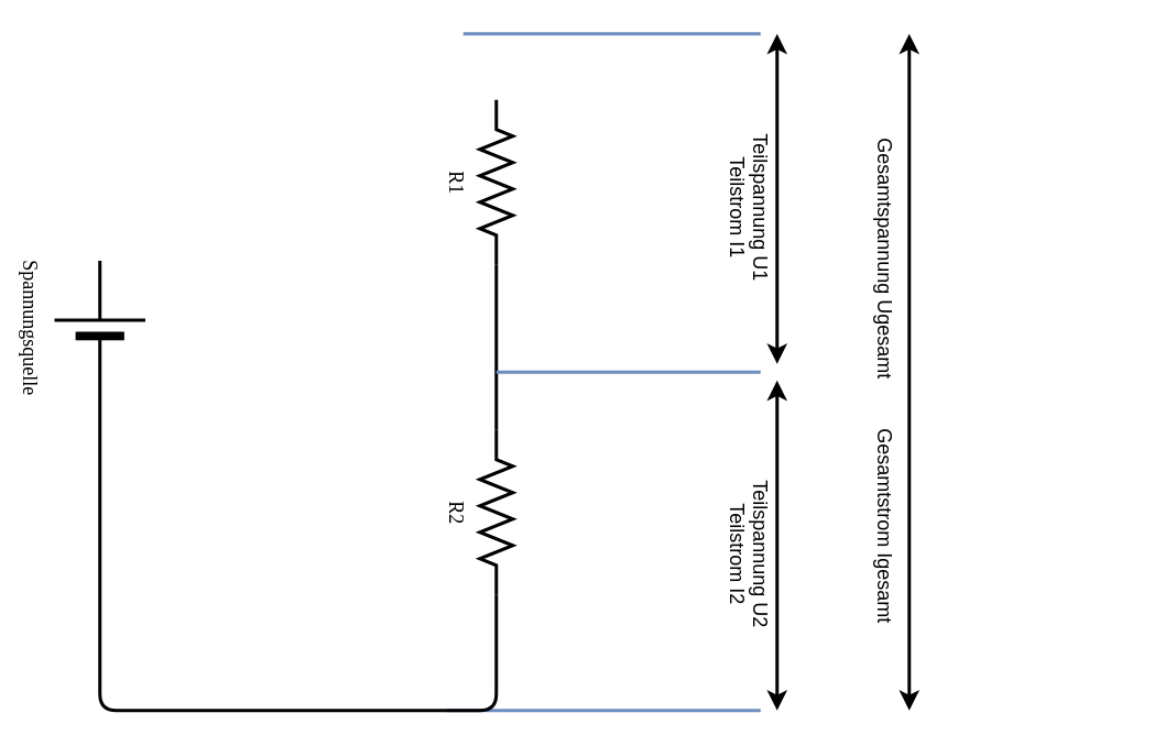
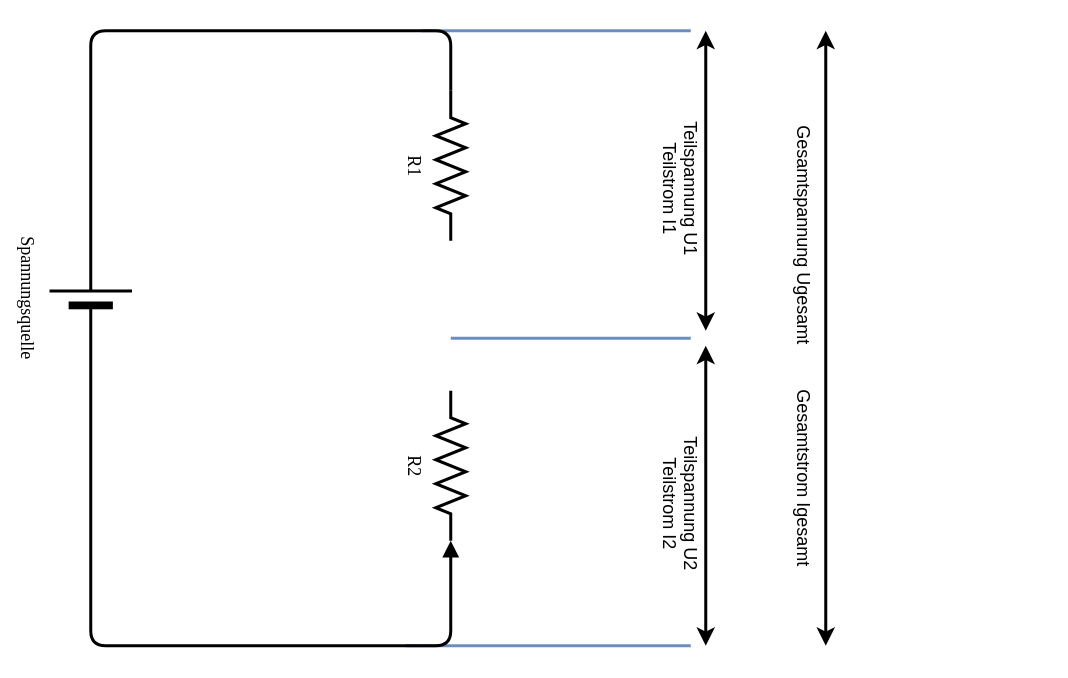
  <mxCell id="0" />
  <mxCell id="1" parent="0" />
  <mxCell id="2" value="" style="endArrow=none;html=1;strokeColor=#6c8ebf;strokeWidth=2;fillColor=#dae8fc;" edge="1" parent="1"><mxGeometry width="100" relative="1" as="geometry"><mxPoint x="270" y="430" as="sourcePoint" /><mxPoint x="460" y="430" as="targetPoint" /></mxGeometry></mxCell>
  <mxCell id="3" value="" style="endArrow=none;html=1;strokeColor=#6c8ebf;strokeWidth=2;fillColor=#dae8fc;" edge="1" parent="1"><mxGeometry width="100" relative="1" as="geometry"><mxPoint x="280" y="20" as="sourcePoint" /><mxPoint x="460" y="20" as="targetPoint" /></mxGeometry></mxCell>
  <mxCell id="4" value="R1" style="verticalLabelPosition=bottom;shadow=0;dashed=0;align=center;fillColor=#ffffff;html=1;verticalAlign=top;strokeWidth=2;shape=mxgraph.electrical.resistors.resistor_2;rounded=1;comic=0;labelBackgroundColor=none;fontFamily=Verdana;fontSize=12;fontColor=#000000;rotation=90;" parent="1" vertex="1"><mxGeometry x="250" y="100" width="100" height="20" as="geometry" /></mxCell>
  <mxCell id="5" value="R2" style="verticalLabelPosition=bottom;shadow=0;dashed=0;align=center;fillColor=#ffffff;html=1;verticalAlign=top;strokeWidth=2;shape=mxgraph.electrical.resistors.resistor_2;rounded=1;comic=0;labelBackgroundColor=none;fontFamily=Verdana;fontSize=12;fontColor=#000000;rotation=90;" parent="1" vertex="1"><mxGeometry x="250" y="300" width="100" height="20" as="geometry" /></mxCell>
  <mxCell id="6" value="Spannungsquelle" style="verticalLabelPosition=bottom;shadow=0;dashed=0;align=center;fillColor=#000000;strokeColor=#000000;html=1;verticalAlign=top;strokeWidth=2;shape=mxgraph.electrical.miscellaneous.monocell_battery;rounded=1;comic=0;labelBackgroundColor=none;fontFamily=Verdana;fontSize=12;fontColor=#000000;flipH=1;rotation=90;" parent="1" vertex="1"><mxGeometry x="20" y="170" width="80" height="55" as="geometry" /></mxCell>
- <mxCell id="8" value="" style="endArrow=none;html=1;strokeColor=#000000;strokeWidth=2;exitX=0;exitY=0.5;exitDx=0;exitDy=0;exitPerimeter=0;entryX=1;entryY=0.5;entryDx=0;entryDy=0;entryPerimeter=0;jumpStyle=gap;" edge="1" parent="1" source="6" target="5"><mxGeometry width="100" relative="1" as="geometry"><mxPoint x="30" y="380" as="sourcePoint" /><mxPoint x="130" y="380" as="targetPoint" /><Array as="points"><mxPoint x="60" y="430" /><mxPoint x="300" y="430" /></Array></mxGeometry></mxCell>
- <mxCell id="9" value="" style="endArrow=none;html=1;strokeColor=#000000;strokeWidth=2;exitX=1;exitY=0.5;exitDx=0;exitDy=0;exitPerimeter=0;entryX=0;entryY=0.5;entryDx=0;entryDy=0;entryPerimeter=0;jumpStyle=gap;" edge="1" parent="1" source="4" target="5"><mxGeometry width="100" relative="1" as="geometry"><mxPoint x="10" y="450" as="sourcePoint" /><mxPoint x="110" y="450" as="targetPoint" /></mxGeometry></mxCell>
+ <mxCell id="7" value="" style="endArrow=none;html=1;strokeColor=#000000;strokeWidth=2;jumpStyle=gap;exitX=1;exitY=0.5;exitDx=0;exitDy=0;exitPerimeter=0;entryX=0;entryY=0.5;entryDx=0;entryDy=0;entryPerimeter=0;" edge="1" parent="1" source="6" target="4"><mxGeometry width="100" relative="1" as="geometry"><mxPoint x="370" y="-70" as="sourcePoint" /><mxPoint x="470" y="-70" as="targetPoint" /><Array as="points"><mxPoint x="60" y="20" /><mxPoint x="300" y="20" /></Array></mxGeometry></mxCell>
+ <mxCell id="8" value="" style="endArrow=block;html=1;strokeColor=#000000;strokeWidth=2;exitX=0;exitY=0.5;exitDx=0;exitDy=0;exitPerimeter=0;entryX=1;entryY=0.5;entryDx=0;entryDy=0;entryPerimeter=0;jumpStyle=gap;" edge="1" parent="1" source="6" target="5"><mxGeometry width="100" relative="1" as="geometry"><mxPoint x="30" y="380" as="sourcePoint" /><mxPoint x="130" y="380" as="targetPoint" /><Array as="points"><mxPoint x="60" y="430" /><mxPoint x="300" y="430" /></Array></mxGeometry></mxCell>
  <mxCell id="10" value="" style="endArrow=none;html=1;strokeColor=#6c8ebf;strokeWidth=2;fillColor=#dae8fc;" edge="1" parent="1"><mxGeometry width="100" relative="1" as="geometry"><mxPoint x="300" y="225" as="sourcePoint" /><mxPoint x="460" y="225" as="targetPoint" /></mxGeometry></mxCell>
  <mxCell id="11" value="" style="endArrow=classic;startArrow=classic;html=1;strokeWidth=2;" edge="1" parent="1"><mxGeometry width="50" height="50" relative="1" as="geometry"><mxPoint x="470" y="220" as="sourcePoint" /><mxPoint x="470" y="20" as="targetPoint" /></mxGeometry></mxCell>
  <mxCell id="12" value="" style="endArrow=classic;startArrow=classic;html=1;strokeWidth=2;" edge="1" parent="1"><mxGeometry width="50" height="50" relative="1" as="geometry"><mxPoint x="470" y="430" as="sourcePoint" /><mxPoint x="470" y="230" as="targetPoint" /></mxGeometry></mxCell>
  <mxCell id="13" value="" style="endArrow=classic;startArrow=classic;html=1;strokeWidth=2;" edge="1" parent="1"><mxGeometry width="50" height="50" relative="1" as="geometry"><mxPoint x="550" y="430" as="sourcePoint" /><mxPoint x="550" y="20" as="targetPoint" /></mxGeometry></mxCell>
  <mxCell id="14" value="&lt;div&gt;Teilspannung U1&lt;/div&gt;&lt;div&gt;Teilstrom I1&lt;br&gt;&lt;/div&gt;" style="text;html=1;resizable=0;points=[];autosize=1;align=center;verticalAlign=top;spacingTop=-4;rotation=90;" vertex="1" parent="1"><mxGeometry x="400" y="110" width="110" height="30" as="geometry" /></mxCell>
  <mxCell id="15" value="&lt;div&gt;Teilspannung U2&lt;/div&gt;&lt;div&gt;Teilstrom I2&lt;br&gt;&lt;/div&gt;" style="text;html=1;resizable=0;points=[];autosize=1;align=center;verticalAlign=top;spacingTop=-4;rotation=90;" vertex="1" parent="1"><mxGeometry x="400" y="320" width="110" height="30" as="geometry" /></mxCell>
  <mxCell id="16" value="Gesamtspannung Ugesamt &amp;nbsp;&amp;nbsp;&amp;nbsp;&amp;nbsp;&amp;nbsp;&amp;nbsp;&amp;nbsp; Gesamtstrom Igesamt" style="text;html=1;resizable=0;points=[];autosize=1;align=center;verticalAlign=top;spacingTop=-4;rotation=90;" vertex="1" parent="1"><mxGeometry x="380" y="220" width="310" height="20" as="geometry" /></mxCell>
